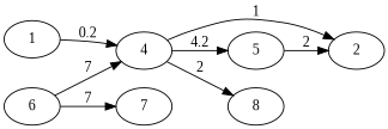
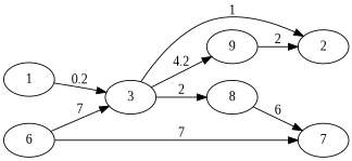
  digraph {
    fontname="Liberation Serif"
    rankdir=LR
    node [fontname="Liberation Serif"]
    edge [fontname="Liberation Serif" weight=2]
    1
-   4
+   4 [label=3]
    2
-   5
+   5 [label=9]
    8
    7
    6
    1 -> 4 [label=0.2 weight=0.2]
    4 -> 2 [label=1 weight=1]
    4 -> 5 [label=4.2 weight=4.2]
    4 -> 8 [label=2]
    5 -> 2 [label=2]
+   8 -> 7 [label=6 weight=6]
    6 -> 4 [label=7 weight=7]
    6 -> 7 [label=7 weight=12]
  }
